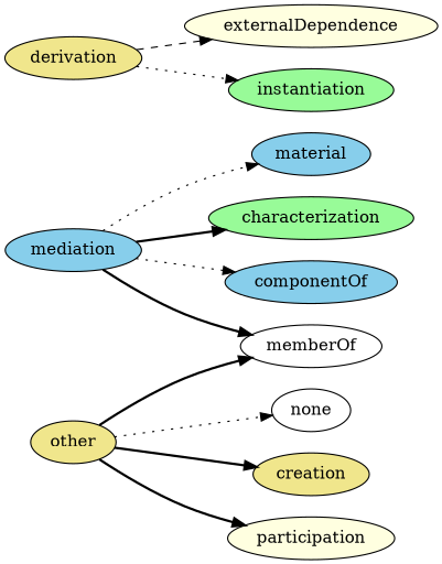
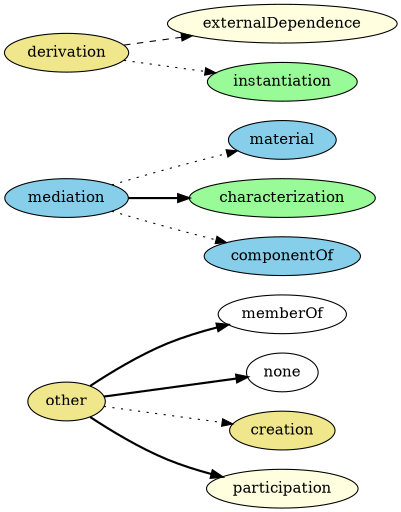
  strict digraph {
    rankdir=LR
    node [fillcolor=skyblue style=filled]
    edge [style=dotted]
    memberOf [fillcolor=white]
    mediation
    material
    characterization [fillcolor=palegreen]
    componentOf
    derivation [fillcolor=khaki]
    externalDependence [fillcolor=lightyellow]
    instantiation [fillcolor=palegreen]
    other [fillcolor=khaki]
    none [fillcolor=white]
    creation [fillcolor=khaki]
    participation [fillcolor=lightyellow]
-   mediation -> memberOf [style=bold]
    mediation -> material
    mediation -> characterization [style=bold]
    mediation -> componentOf
    derivation -> externalDependence [style=dashed]
    derivation -> instantiation
    other -> memberOf [style=bold]
-   other -> none
-   other -> creation [style=bold]
+   other -> none [style=bold]
+   other -> creation
    other -> participation [style=bold]
  }
